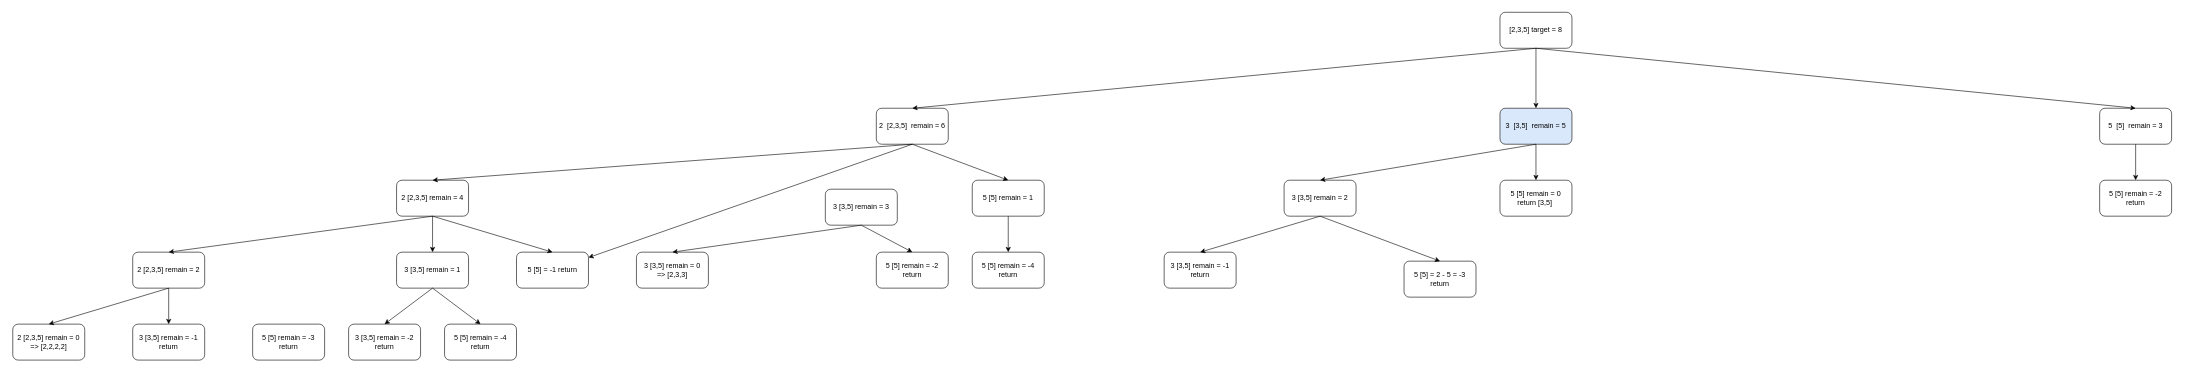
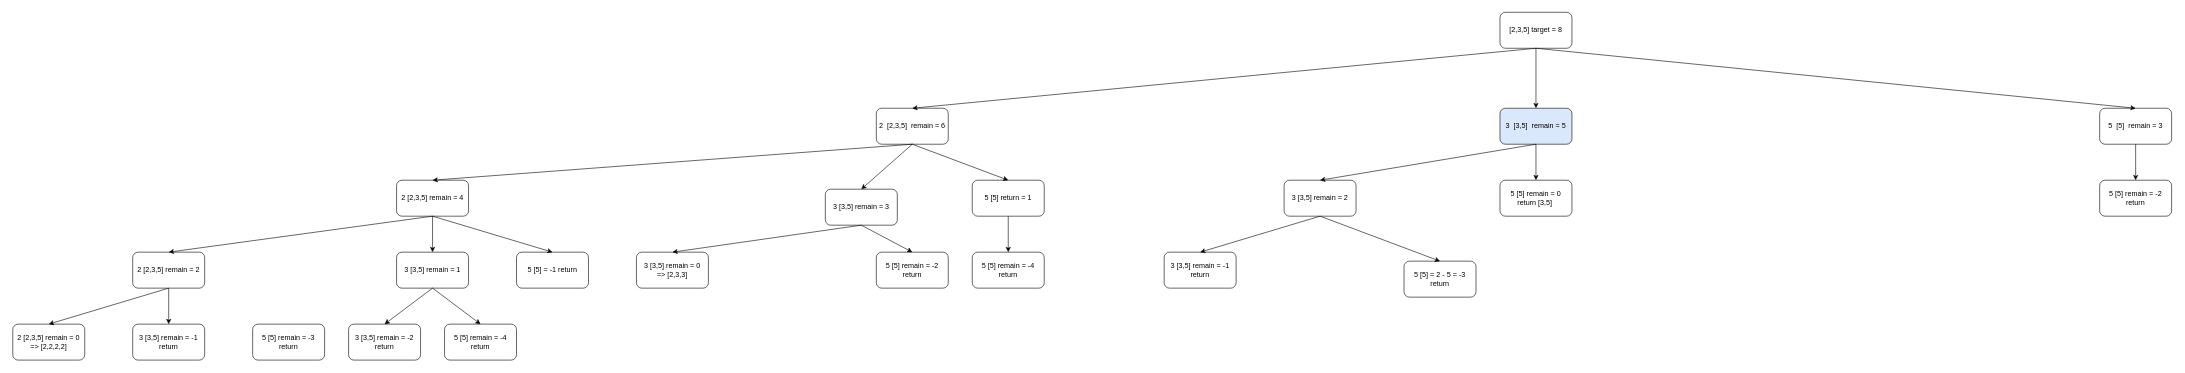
  <mxCell id="0" />
  <mxCell id="1" parent="0" />
  <mxCell id="2" value="2&amp;nbsp; [2,3,5]&amp;nbsp; remain = 6" style="rounded=1;whiteSpace=wrap;html=1;" vertex="1" parent="1"><mxGeometry x="1460" y="180" width="120" height="60" as="geometry" /></mxCell>
  <mxCell id="3" value="3&amp;nbsp; [3,5]&amp;nbsp; remain = 5" style="rounded=1;whiteSpace=wrap;html=1;fillColor=#dae8fc;" vertex="1" parent="1"><mxGeometry x="2500" y="180" width="120" height="60" as="geometry" /></mxCell>
  <mxCell id="4" value="5&amp;nbsp; [5]&amp;nbsp; remain = 3" style="rounded=1;whiteSpace=wrap;html=1;" vertex="1" parent="1"><mxGeometry x="3500" y="180" width="120" height="60" as="geometry" /></mxCell>
  <mxCell id="5" value="[2,3,5] target = 8" style="rounded=1;whiteSpace=wrap;html=1;" vertex="1" parent="1"><mxGeometry x="2500" y="20" width="120" height="60" as="geometry" /></mxCell>
  <mxCell id="6" value="" style="endArrow=classic;html=1;exitX=0.5;exitY=1;exitDx=0;exitDy=0;entryX=0.5;entryY=0;entryDx=0;entryDy=0;" edge="1" parent="1" source="5" target="2"><mxGeometry width="50" height="50" relative="1" as="geometry"><mxPoint x="2630" y="170" as="sourcePoint" /><mxPoint x="2680" y="120" as="targetPoint" /></mxGeometry></mxCell>
  <mxCell id="7" value="" style="endArrow=classic;html=1;entryX=0.5;entryY=0;entryDx=0;entryDy=0;" edge="1" parent="1" target="3"><mxGeometry width="50" height="50" relative="1" as="geometry"><mxPoint x="2560" y="80" as="sourcePoint" /><mxPoint x="2680" y="120" as="targetPoint" /></mxGeometry></mxCell>
  <mxCell id="8" value="" style="endArrow=classic;html=1;entryX=0.5;entryY=0;entryDx=0;entryDy=0;" edge="1" parent="1" target="4"><mxGeometry width="50" height="50" relative="1" as="geometry"><mxPoint x="2560" y="80" as="sourcePoint" /><mxPoint x="2680" y="120" as="targetPoint" /></mxGeometry></mxCell>
  <mxCell id="9" value="2 [2,3,5] remain = 4" style="rounded=1;whiteSpace=wrap;html=1;" vertex="1" parent="1"><mxGeometry x="660" y="300" width="120" height="60" as="geometry" /></mxCell>
  <mxCell id="10" value="3 [3,5] remain = 3" style="rounded=1;whiteSpace=wrap;html=1;" vertex="1" parent="1"><mxGeometry x="1375" y="315" width="120" height="60" as="geometry" /></mxCell>
- <mxCell id="11" value="5 [5] remain = 1" style="rounded=1;whiteSpace=wrap;html=1;" vertex="1" parent="1"><mxGeometry x="1620" y="300" width="120" height="60" as="geometry" /></mxCell>
+ <mxCell id="11" value="5 [5] return = 1" style="rounded=1;whiteSpace=wrap;html=1;" vertex="1" parent="1"><mxGeometry x="1620" y="300" width="120" height="60" as="geometry" /></mxCell>
  <mxCell id="12" value="" style="endArrow=classic;html=1;exitX=0.5;exitY=1;exitDx=0;exitDy=0;entryX=0.5;entryY=0;entryDx=0;entryDy=0;" edge="1" parent="1" source="2" target="9"><mxGeometry width="50" height="50" relative="1" as="geometry"><mxPoint x="2110" y="310" as="sourcePoint" /><mxPoint x="2160" y="260" as="targetPoint" /></mxGeometry></mxCell>
- <mxCell id="13" value="" style="endArrow=classic;html=1;exitX=0.5;exitY=1;exitDx=0;exitDy=0;" edge="1" parent="1" source="2" target="17"><mxGeometry width="50" height="50" relative="1" as="geometry"><mxPoint x="2110" y="310" as="sourcePoint" /><mxPoint x="2160" y="260" as="targetPoint" /></mxGeometry></mxCell>
+ <mxCell id="13" value="" style="endArrow=classic;html=1;exitX=0.5;exitY=1;exitDx=0;exitDy=0;entryX=0.5;entryY=0;entryDx=0;entryDy=0;" edge="1" parent="1" source="2" target="10"><mxGeometry width="50" height="50" relative="1" as="geometry"><mxPoint x="2110" y="310" as="sourcePoint" /><mxPoint x="2160" y="260" as="targetPoint" /></mxGeometry></mxCell>
  <mxCell id="14" value="" style="endArrow=classic;html=1;exitX=0.5;exitY=1;exitDx=0;exitDy=0;entryX=0.5;entryY=0;entryDx=0;entryDy=0;" edge="1" parent="1" source="2" target="11"><mxGeometry width="50" height="50" relative="1" as="geometry"><mxPoint x="1910" y="260" as="sourcePoint" /><mxPoint x="1960" y="210" as="targetPoint" /></mxGeometry></mxCell>
  <mxCell id="15" value="3 [3,5] remain = 1" style="rounded=1;whiteSpace=wrap;html=1;" vertex="1" parent="1"><mxGeometry x="660" y="420" width="120" height="60" as="geometry" /></mxCell>
  <mxCell id="16" value="2 [2,3,5] remain = 2" style="rounded=1;whiteSpace=wrap;html=1;" vertex="1" parent="1"><mxGeometry x="220" y="420" width="120" height="60" as="geometry" /></mxCell>
  <mxCell id="17" value="5 [5] = -1 return" style="rounded=1;whiteSpace=wrap;html=1;" vertex="1" parent="1"><mxGeometry x="860" y="420" width="120" height="60" as="geometry" /></mxCell>
  <mxCell id="18" value="" style="endArrow=classic;html=1;exitX=0.5;exitY=1;exitDx=0;exitDy=0;entryX=0.5;entryY=0;entryDx=0;entryDy=0;" edge="1" parent="1" source="9" target="16"><mxGeometry width="50" height="50" relative="1" as="geometry"><mxPoint x="700" y="420" as="sourcePoint" /><mxPoint x="750" y="370" as="targetPoint" /></mxGeometry></mxCell>
  <mxCell id="19" value="" style="endArrow=classic;html=1;exitX=0.5;exitY=1;exitDx=0;exitDy=0;entryX=0.5;entryY=0;entryDx=0;entryDy=0;" edge="1" parent="1" source="9" target="15"><mxGeometry width="50" height="50" relative="1" as="geometry"><mxPoint x="700" y="420" as="sourcePoint" /><mxPoint x="750" y="370" as="targetPoint" /></mxGeometry></mxCell>
  <mxCell id="20" value="" style="endArrow=classic;html=1;exitX=0.5;exitY=1;exitDx=0;exitDy=0;entryX=0.5;entryY=0;entryDx=0;entryDy=0;" edge="1" parent="1" source="9" target="17"><mxGeometry width="50" height="50" relative="1" as="geometry"><mxPoint x="730" y="390" as="sourcePoint" /><mxPoint x="750" y="370" as="targetPoint" /></mxGeometry></mxCell>
  <mxCell id="21" value="3 [3,5] remain = -1&lt;div&gt;return&lt;/div&gt;" style="rounded=1;whiteSpace=wrap;html=1;" vertex="1" parent="1"><mxGeometry x="220" y="540" width="120" height="60" as="geometry" /></mxCell>
  <mxCell id="22" value="2 [2,3,5] remain = 0 =&amp;gt; [2,2,2,2]" style="rounded=1;whiteSpace=wrap;html=1;" vertex="1" parent="1"><mxGeometry x="20" y="540" width="120" height="60" as="geometry" /></mxCell>
  <mxCell id="23" value="5 [5] remain = -3&lt;div&gt;return&lt;/div&gt;" style="rounded=1;whiteSpace=wrap;html=1;" vertex="1" parent="1"><mxGeometry x="420" y="540" width="120" height="60" as="geometry" /></mxCell>
  <mxCell id="24" value="" style="endArrow=classic;html=1;exitX=0.5;exitY=1;exitDx=0;exitDy=0;entryX=0.5;entryY=0;entryDx=0;entryDy=0;" edge="1" parent="1" source="16" target="22"><mxGeometry width="50" height="50" relative="1" as="geometry"><mxPoint x="390" y="560" as="sourcePoint" /><mxPoint x="440" y="510" as="targetPoint" /></mxGeometry></mxCell>
  <mxCell id="25" value="" style="endArrow=classic;html=1;exitX=0.5;exitY=1;exitDx=0;exitDy=0;entryX=0.5;entryY=0;entryDx=0;entryDy=0;" edge="1" parent="1" source="16" target="21"><mxGeometry width="50" height="50" relative="1" as="geometry"><mxPoint x="390" y="560" as="sourcePoint" /><mxPoint x="440" y="510" as="targetPoint" /></mxGeometry></mxCell>
  <mxCell id="26" value="3 [3,5] remain = -2&lt;div&gt;return&lt;/div&gt;" style="rounded=1;whiteSpace=wrap;html=1;" vertex="1" parent="1"><mxGeometry x="580" y="540" width="120" height="60" as="geometry" /></mxCell>
  <mxCell id="27" value="5 [5] remain = -4&lt;div&gt;return&lt;/div&gt;" style="rounded=1;whiteSpace=wrap;html=1;" vertex="1" parent="1"><mxGeometry x="740" y="540" width="120" height="60" as="geometry" /></mxCell>
  <mxCell id="28" value="" style="endArrow=classic;html=1;exitX=0.5;exitY=1;exitDx=0;exitDy=0;entryX=0.5;entryY=0;entryDx=0;entryDy=0;" edge="1" parent="1" source="15" target="26"><mxGeometry width="50" height="50" relative="1" as="geometry"><mxPoint x="690" y="560" as="sourcePoint" /><mxPoint x="740" y="510" as="targetPoint" /></mxGeometry></mxCell>
  <mxCell id="29" value="" style="endArrow=classic;html=1;exitX=0.5;exitY=1;exitDx=0;exitDy=0;entryX=0.5;entryY=0;entryDx=0;entryDy=0;" edge="1" parent="1" source="15" target="27"><mxGeometry width="50" height="50" relative="1" as="geometry"><mxPoint x="690" y="560" as="sourcePoint" /><mxPoint x="740" y="510" as="targetPoint" /></mxGeometry></mxCell>
  <mxCell id="30" value="3 [3,5] remain = 0&lt;div&gt;=&amp;gt; [2,3,3]&lt;/div&gt;" style="rounded=1;whiteSpace=wrap;html=1;" vertex="1" parent="1"><mxGeometry x="1060" y="420" width="120" height="60" as="geometry" /></mxCell>
  <mxCell id="31" value="5 [5] remain = -2&lt;div&gt;return&lt;/div&gt;" style="rounded=1;whiteSpace=wrap;html=1;" vertex="1" parent="1"><mxGeometry x="1460" y="420" width="120" height="60" as="geometry" /></mxCell>
  <mxCell id="32" value="" style="endArrow=classic;html=1;exitX=0.5;exitY=1;exitDx=0;exitDy=0;entryX=0.5;entryY=0;entryDx=0;entryDy=0;" edge="1" parent="1" source="10" target="30"><mxGeometry width="50" height="50" relative="1" as="geometry"><mxPoint x="1420" y="460" as="sourcePoint" /><mxPoint x="1470" y="410" as="targetPoint" /></mxGeometry></mxCell>
  <mxCell id="33" value="" style="endArrow=classic;html=1;exitX=0.5;exitY=1;exitDx=0;exitDy=0;entryX=0.5;entryY=0;entryDx=0;entryDy=0;" edge="1" parent="1" source="10" target="31"><mxGeometry width="50" height="50" relative="1" as="geometry"><mxPoint x="1420" y="460" as="sourcePoint" /><mxPoint x="1470" y="410" as="targetPoint" /></mxGeometry></mxCell>
  <mxCell id="34" value="5 [5] remain = -4&lt;div&gt;return&lt;/div&gt;" style="rounded=1;whiteSpace=wrap;html=1;" vertex="1" parent="1"><mxGeometry x="1620" y="420" width="120" height="60" as="geometry" /></mxCell>
  <mxCell id="35" value="" style="endArrow=classic;html=1;exitX=0.5;exitY=1;exitDx=0;exitDy=0;entryX=0.5;entryY=0;entryDx=0;entryDy=0;" edge="1" parent="1" source="11" target="34"><mxGeometry width="50" height="50" relative="1" as="geometry"><mxPoint x="1940" y="350" as="sourcePoint" /><mxPoint x="1990" y="300" as="targetPoint" /></mxGeometry></mxCell>
  <mxCell id="36" value="3 [3,5] remain = 2" style="rounded=1;whiteSpace=wrap;html=1;" vertex="1" parent="1"><mxGeometry x="2140" y="300" width="120" height="60" as="geometry" /></mxCell>
  <mxCell id="37" value="5 [5] remain = 0&lt;div&gt;return [3,5]&amp;nbsp;&lt;/div&gt;" style="rounded=1;whiteSpace=wrap;html=1;" vertex="1" parent="1"><mxGeometry x="2500" y="300" width="120" height="60" as="geometry" /></mxCell>
  <mxCell id="38" value="" style="endArrow=classic;html=1;exitX=0.5;exitY=1;exitDx=0;exitDy=0;entryX=0.5;entryY=0;entryDx=0;entryDy=0;" edge="1" parent="1" source="3" target="36"><mxGeometry width="50" height="50" relative="1" as="geometry"><mxPoint x="2250" y="350" as="sourcePoint" /><mxPoint x="2300" y="300" as="targetPoint" /></mxGeometry></mxCell>
  <mxCell id="39" value="" style="endArrow=classic;html=1;exitX=0.5;exitY=1;exitDx=0;exitDy=0;entryX=0.5;entryY=0;entryDx=0;entryDy=0;" edge="1" parent="1" source="3" target="37"><mxGeometry width="50" height="50" relative="1" as="geometry"><mxPoint x="2250" y="350" as="sourcePoint" /><mxPoint x="2300" y="300" as="targetPoint" /></mxGeometry></mxCell>
  <mxCell id="40" value="3 [3,5] remain = -1&lt;div&gt;return&lt;/div&gt;" style="rounded=1;whiteSpace=wrap;html=1;" vertex="1" parent="1"><mxGeometry x="1940" y="420" width="120" height="60" as="geometry" /></mxCell>
  <mxCell id="41" value="5 [5] = 2 - 5 = -3&lt;div&gt;return&lt;/div&gt;" style="rounded=1;whiteSpace=wrap;html=1;" vertex="1" parent="1"><mxGeometry x="2340" y="435" width="120" height="60" as="geometry" /></mxCell>
  <mxCell id="42" value="" style="endArrow=classic;html=1;exitX=0.5;exitY=1;exitDx=0;exitDy=0;entryX=0.5;entryY=0;entryDx=0;entryDy=0;" edge="1" parent="1" source="36" target="40"><mxGeometry width="50" height="50" relative="1" as="geometry"><mxPoint x="2250" y="350" as="sourcePoint" /><mxPoint x="2300" y="300" as="targetPoint" /></mxGeometry></mxCell>
  <mxCell id="43" value="" style="endArrow=classic;html=1;exitX=0.5;exitY=1;exitDx=0;exitDy=0;entryX=0.5;entryY=0;entryDx=0;entryDy=0;" edge="1" parent="1" source="36" target="41"><mxGeometry width="50" height="50" relative="1" as="geometry"><mxPoint x="2250" y="350" as="sourcePoint" /><mxPoint x="2300" y="300" as="targetPoint" /></mxGeometry></mxCell>
  <mxCell id="44" value="5 [5] remain = -2&lt;div&gt;return&lt;/div&gt;" style="rounded=1;whiteSpace=wrap;html=1;" vertex="1" parent="1"><mxGeometry x="3500" y="300" width="120" height="60" as="geometry" /></mxCell>
  <mxCell id="45" value="" style="endArrow=classic;html=1;exitX=0.5;exitY=1;exitDx=0;exitDy=0;" edge="1" parent="1" source="4" target="44"><mxGeometry width="50" height="50" relative="1" as="geometry"><mxPoint x="3670" y="350" as="sourcePoint" /><mxPoint x="3720" y="300" as="targetPoint" /></mxGeometry></mxCell>
